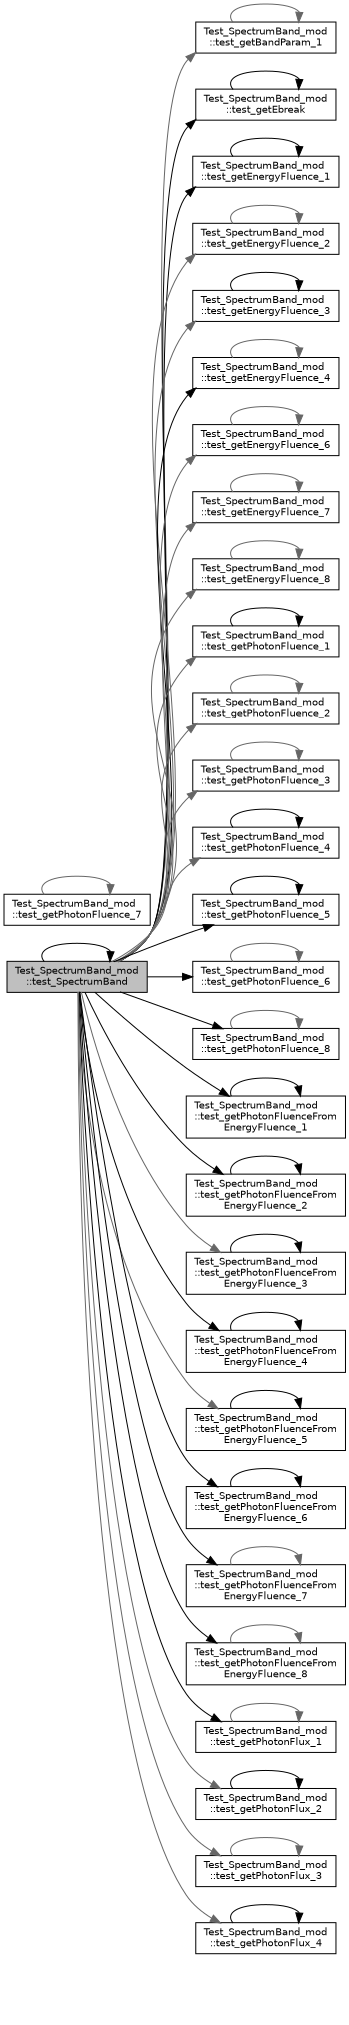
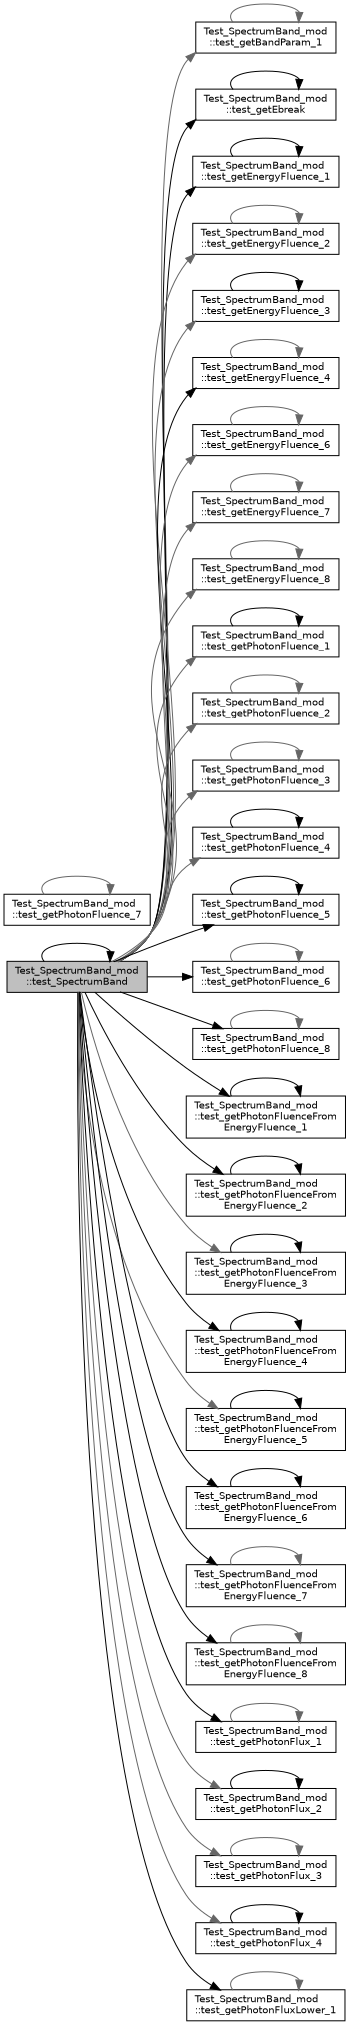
  digraph {
    rankdir=LR
    node [color=black fillcolor=white fontname=Helvetica fontsize=10 shape=record style=filled]
    edge [color=gray40 fontname=Helvetica fontsize=10 labelfontname=Helvetica labelfontsize=10 style=solid]
    n1 [fillcolor=grey75 fontcolor=black height=0.2 label="Test_SpectrumBand_mod\l::test_SpectrumBand" width=0.4]
    n2 [height=0.2 label="Test_SpectrumBand_mod\l::test_getBandParam_1" width=0.4]
    n3 [height=0.2 label="Test_SpectrumBand_mod\l::test_getEbreak" width=0.4]
    n4 [height=0.2 label="Test_SpectrumBand_mod\l::test_getEnergyFluence_1" width=0.4]
    n5 [height=0.2 label="Test_SpectrumBand_mod\l::test_getEnergyFluence_2" width=0.4]
    n6 [height=0.2 label="Test_SpectrumBand_mod\l::test_getEnergyFluence_3" width=0.4]
    n7 [height=0.2 label="Test_SpectrumBand_mod\l::test_getEnergyFluence_4" width=0.4]
    n8 [height=0.2 label="Test_SpectrumBand_mod\l::test_getEnergyFluence_6" width=0.4]
    n9 [height=0.2 label="Test_SpectrumBand_mod\l::test_getEnergyFluence_7" width=0.4]
    n10 [height=0.2 label="Test_SpectrumBand_mod\l::test_getEnergyFluence_8" width=0.4]
    n11 [height=0.2 label="Test_SpectrumBand_mod\l::test_getPhotonFluence_1" width=0.4]
    n12 [height=0.2 label="Test_SpectrumBand_mod\l::test_getPhotonFluence_2" width=0.4]
    n13 [height=0.2 label="Test_SpectrumBand_mod\l::test_getPhotonFluence_3" width=0.4]
    n14 [height=0.2 label="Test_SpectrumBand_mod\l::test_getPhotonFluence_4" width=0.4]
    n15 [height=0.2 label="Test_SpectrumBand_mod\l::test_getPhotonFluence_5" width=0.4]
    n16 [height=0.2 label="Test_SpectrumBand_mod\l::test_getPhotonFluence_6" width=0.4]
    n17 [height=0.2 label="Test_SpectrumBand_mod\l::test_getPhotonFluence_8" width=0.4]
    n18 [height=0.2 label="Test_SpectrumBand_mod\l::test_getPhotonFluenceFrom\lEnergyFluence_1" width=0.4]
    n19 [height=0.2 label="Test_SpectrumBand_mod\l::test_getPhotonFluenceFrom\lEnergyFluence_2" width=0.4]
    n20 [height=0.2 label="Test_SpectrumBand_mod\l::test_getPhotonFluenceFrom\lEnergyFluence_3" width=0.4]
    n21 [height=0.2 label="Test_SpectrumBand_mod\l::test_getPhotonFluenceFrom\lEnergyFluence_4" width=0.4]
    n22 [height=0.2 label="Test_SpectrumBand_mod\l::test_getPhotonFluenceFrom\lEnergyFluence_5" width=0.4]
    n23 [height=0.2 label="Test_SpectrumBand_mod\l::test_getPhotonFluenceFrom\lEnergyFluence_6" width=0.4]
    n24 [height=0.2 label="Test_SpectrumBand_mod\l::test_getPhotonFluenceFrom\lEnergyFluence_7" width=0.4]
    n25 [height=0.2 label="Test_SpectrumBand_mod\l::test_getPhotonFluenceFrom\lEnergyFluence_8" width=0.4]
    n26 [height=0.2 label="Test_SpectrumBand_mod\l::test_getPhotonFlux_1" width=0.4]
    n27 [height=0.2 label="Test_SpectrumBand_mod\l::test_getPhotonFlux_2" width=0.4]
    n28 [height=0.2 label="Test_SpectrumBand_mod\l::test_getPhotonFlux_3" width=0.4]
    n29 [height=0.2 label="Test_SpectrumBand_mod\l::test_getPhotonFlux_4" width=0.4]
+   n30 [height=0.2 label="Test_SpectrumBand_mod\l::test_getPhotonFluxLower_1" width=0.4]
    n31 [height=0.2 label="Test_SpectrumBand_mod\l::test_getPhotonFluence_7" width=0.4]
    n1 -> n1 [color=black]
    n1 -> n2
    n1 -> n3 [color=black]
    n1 -> n4 [color=black]
    n1 -> n5
    n1 -> n6
    n1 -> n7 [color=black]
    n1 -> n8
    n1 -> n9
    n1 -> n10
    n1 -> n11
    n1 -> n12
    n1 -> n13
    n1 -> n14
    n1 -> n15 [color=black]
    n1 -> n16 [color=black]
    n1 -> n17 [color=black]
    n1 -> n18 [color=black]
    n1 -> n19 [color=black]
    n1 -> n20
    n1 -> n21 [color=black]
    n1 -> n22
    n1 -> n23 [color=black]
    n1 -> n24 [color=black]
    n1 -> n25 [color=black]
    n1 -> n26 [color=black]
    n1 -> n27
    n1 -> n28
    n1 -> n29
+   n1 -> n30 [color=black]
    n2 -> n2
    n3 -> n3 [color=black]
    n4 -> n4 [color=black]
    n5 -> n5
    n6 -> n6 [color=black]
    n7 -> n7
    n8 -> n8
    n9 -> n9
    n10 -> n10
    n11 -> n11 [color=black]
    n12 -> n12
    n13 -> n13
    n14 -> n14 [color=black]
    n15 -> n15 [color=black]
    n16 -> n16
    n17 -> n17
    n18 -> n18 [color=black]
    n19 -> n19 [color=black]
    n20 -> n20 [color=black]
    n21 -> n21 [color=black]
    n22 -> n22 [color=black]
    n23 -> n23 [color=black]
    n24 -> n24
    n25 -> n25
    n26 -> n26
    n27 -> n27 [color=black]
    n28 -> n28
    n29 -> n29 [color=black]
+   n30 -> n30
    n31 -> n31
  }
